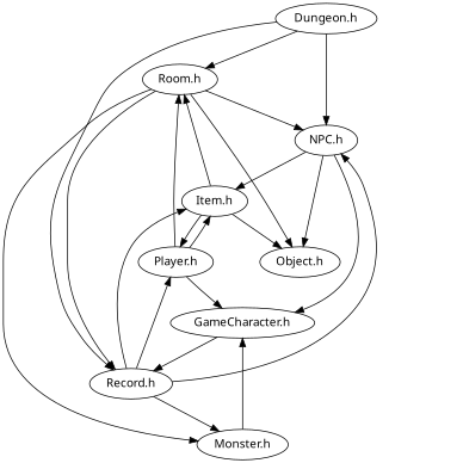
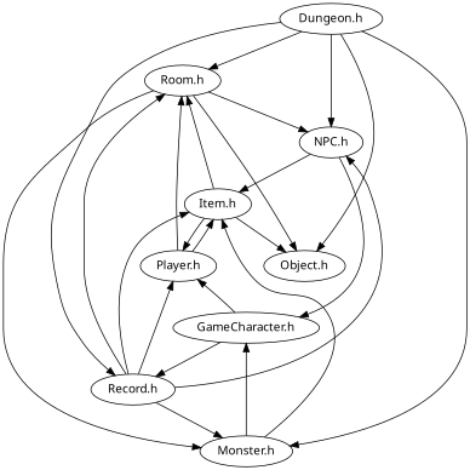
  digraph {
    clusterrank=local
    fontname="Noto Sans"
    fontsize=16
    node [fontname="Noto Sans"]
    edge [fontname="Noto Sans"]
    "Room.h"
    "NPC.h"
    "Monster.h"
    "Object.h"
    "Item.h"
    "GameCharacter.h"
    "Player.h"
    "Record.h"
    "Dungeon.h"
    "Room.h" -> "NPC.h"
    "Room.h" -> "Monster.h"
    "Room.h" -> "Object.h"
    "NPC.h" -> "Item.h"
    "NPC.h" -> "GameCharacter.h"
+   "Monster.h" -> "Item.h"
    "Monster.h" -> "GameCharacter.h"
    "Item.h" -> "Room.h"
    "Item.h" -> "Object.h"
    "Item.h" -> "Player.h"
    "GameCharacter.h" -> "Record.h"
    "Player.h" -> "Room.h"
    "Player.h" -> "Item.h"
-   "Player.h" -> "GameCharacter.h"
-   "Room.h" -> "Record.h"
+   "GameCharacter.h" -> "Player.h"
+   "Record.h" -> "Room.h"
    "Record.h" -> "NPC.h"
    "Record.h" -> "Monster.h"
    "Record.h" -> "Item.h"
    "Record.h" -> "Player.h"
    "Dungeon.h" -> "Room.h"
    "Dungeon.h" -> "NPC.h"
-   "NPC.h" -> "Object.h"
+   "Dungeon.h" -> "Monster.h"
+   "Dungeon.h" -> "Object.h"
    "Dungeon.h" -> "Record.h"
  }
